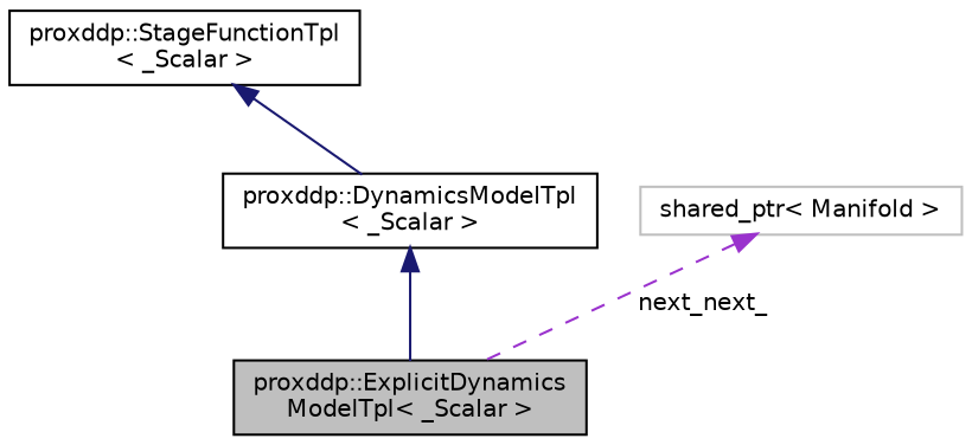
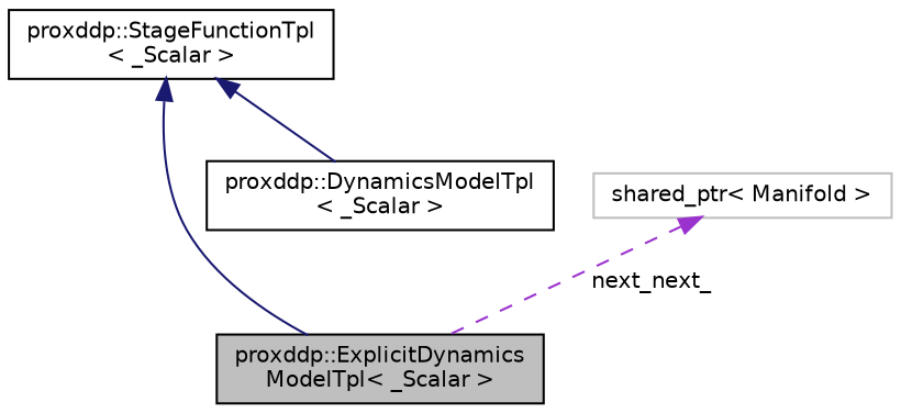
  digraph {
    node [color=black fontname=Helvetica fontsize=10 shape=record]
    edge [color=midnightblue dir=back fontname=Helvetica fontsize=10 labelfontname=Helvetica labelfontsize=10 style=solid]
    n1 [fillcolor=grey75 fontcolor=black height=0.2 label="proxddp::ExplicitDynamics\lModelTpl\< _Scalar \>" style=filled width=0.4]
    n2 [height=0.2 label="proxddp::DynamicsModelTpl\l\< _Scalar \>" width=0.4]
    n3 [height=0.2 label="proxddp::StageFunctionTpl\l\< _Scalar \>" width=0.4]
    n4 [color=grey75 height=0.2 label="shared_ptr\< Manifold \>" width=0.4]
-   n2 -> n1
+   n3 -> n1
    n3 -> n2
    n4 -> n1 [color=darkorchid3 label=" next_next_" style=dashed]
  }
